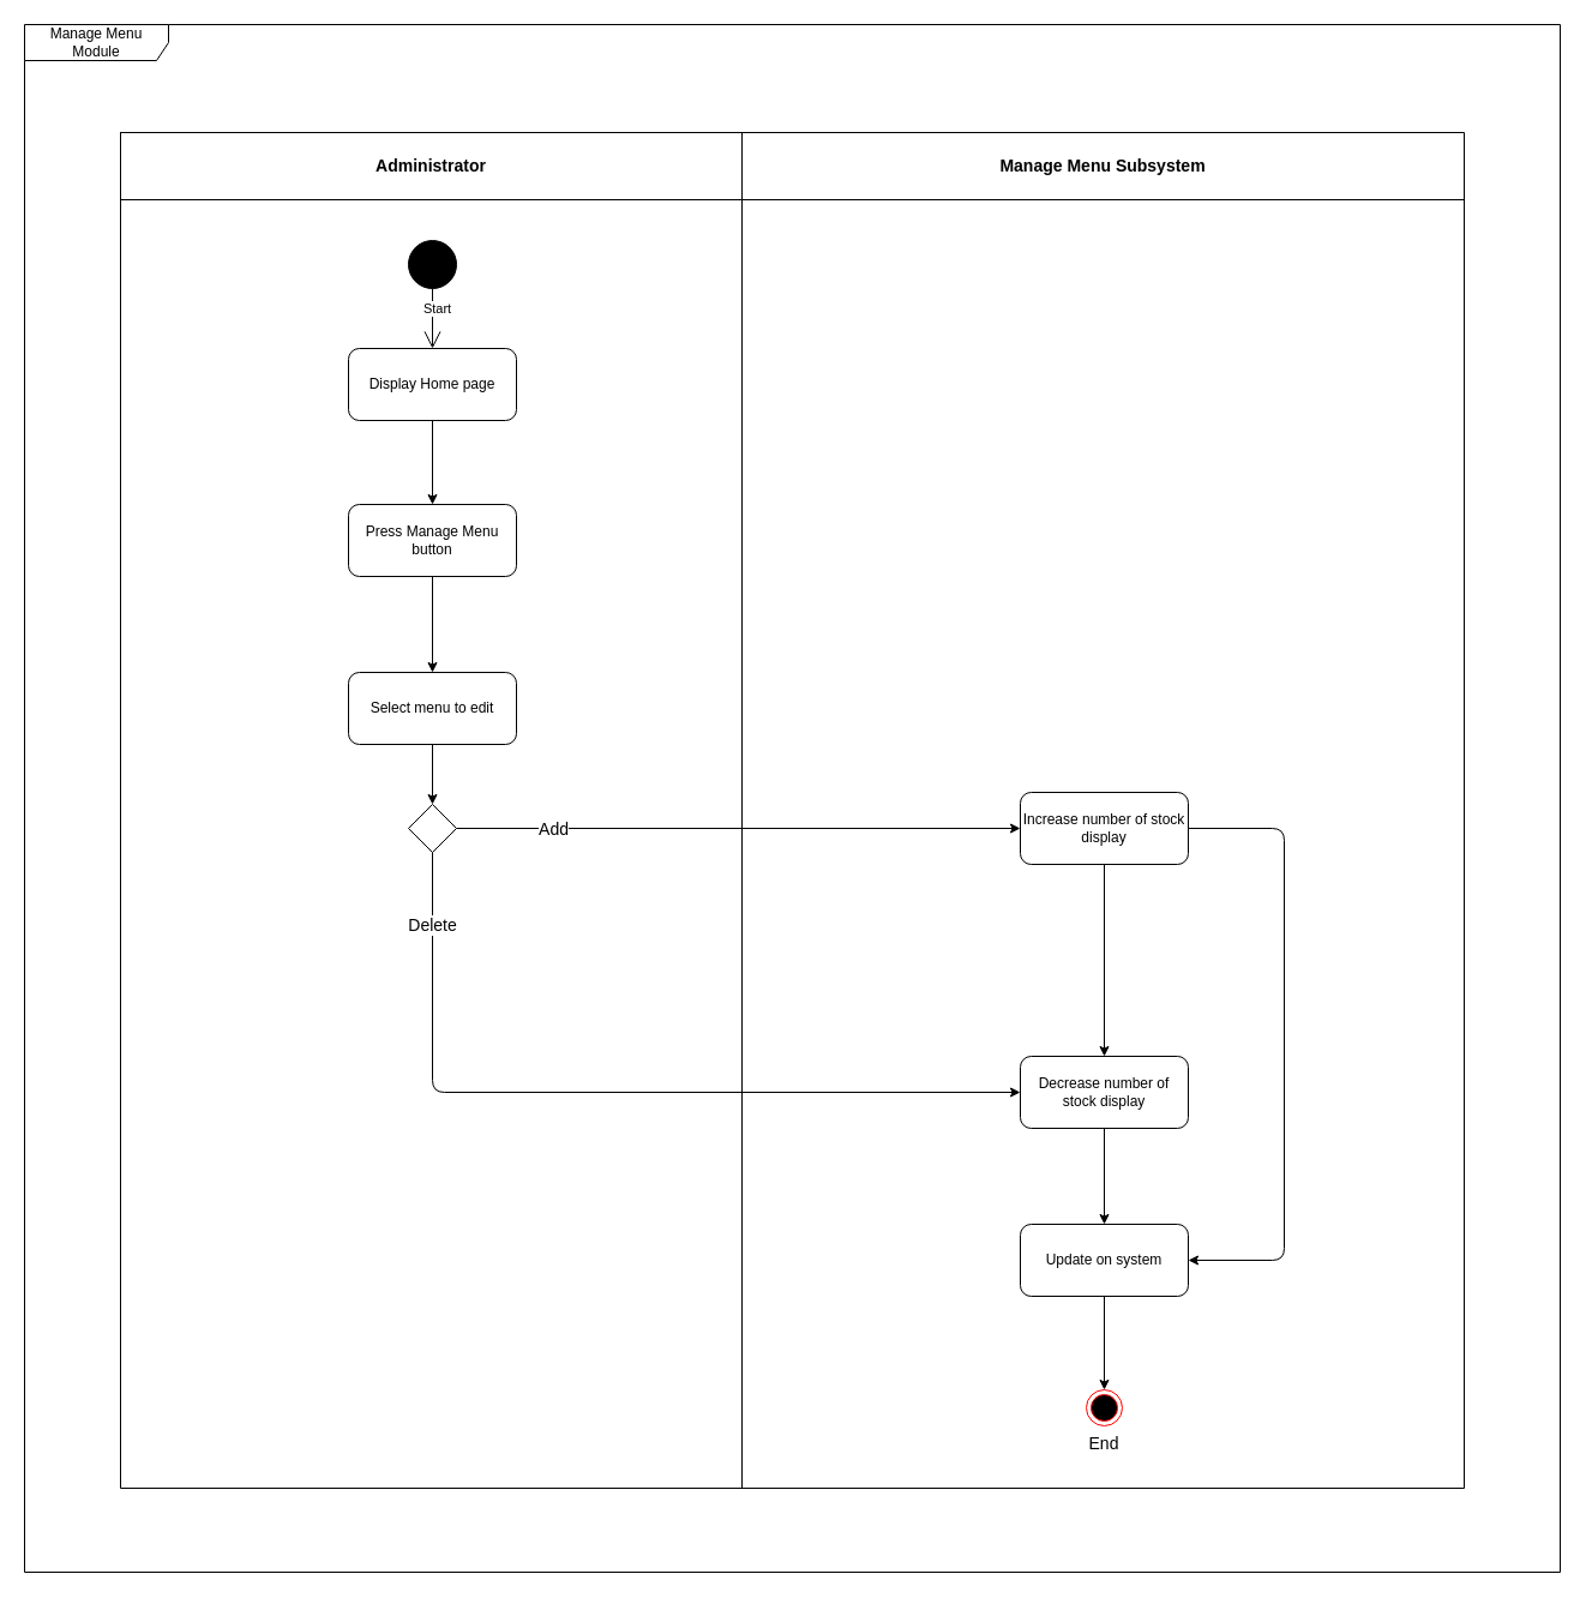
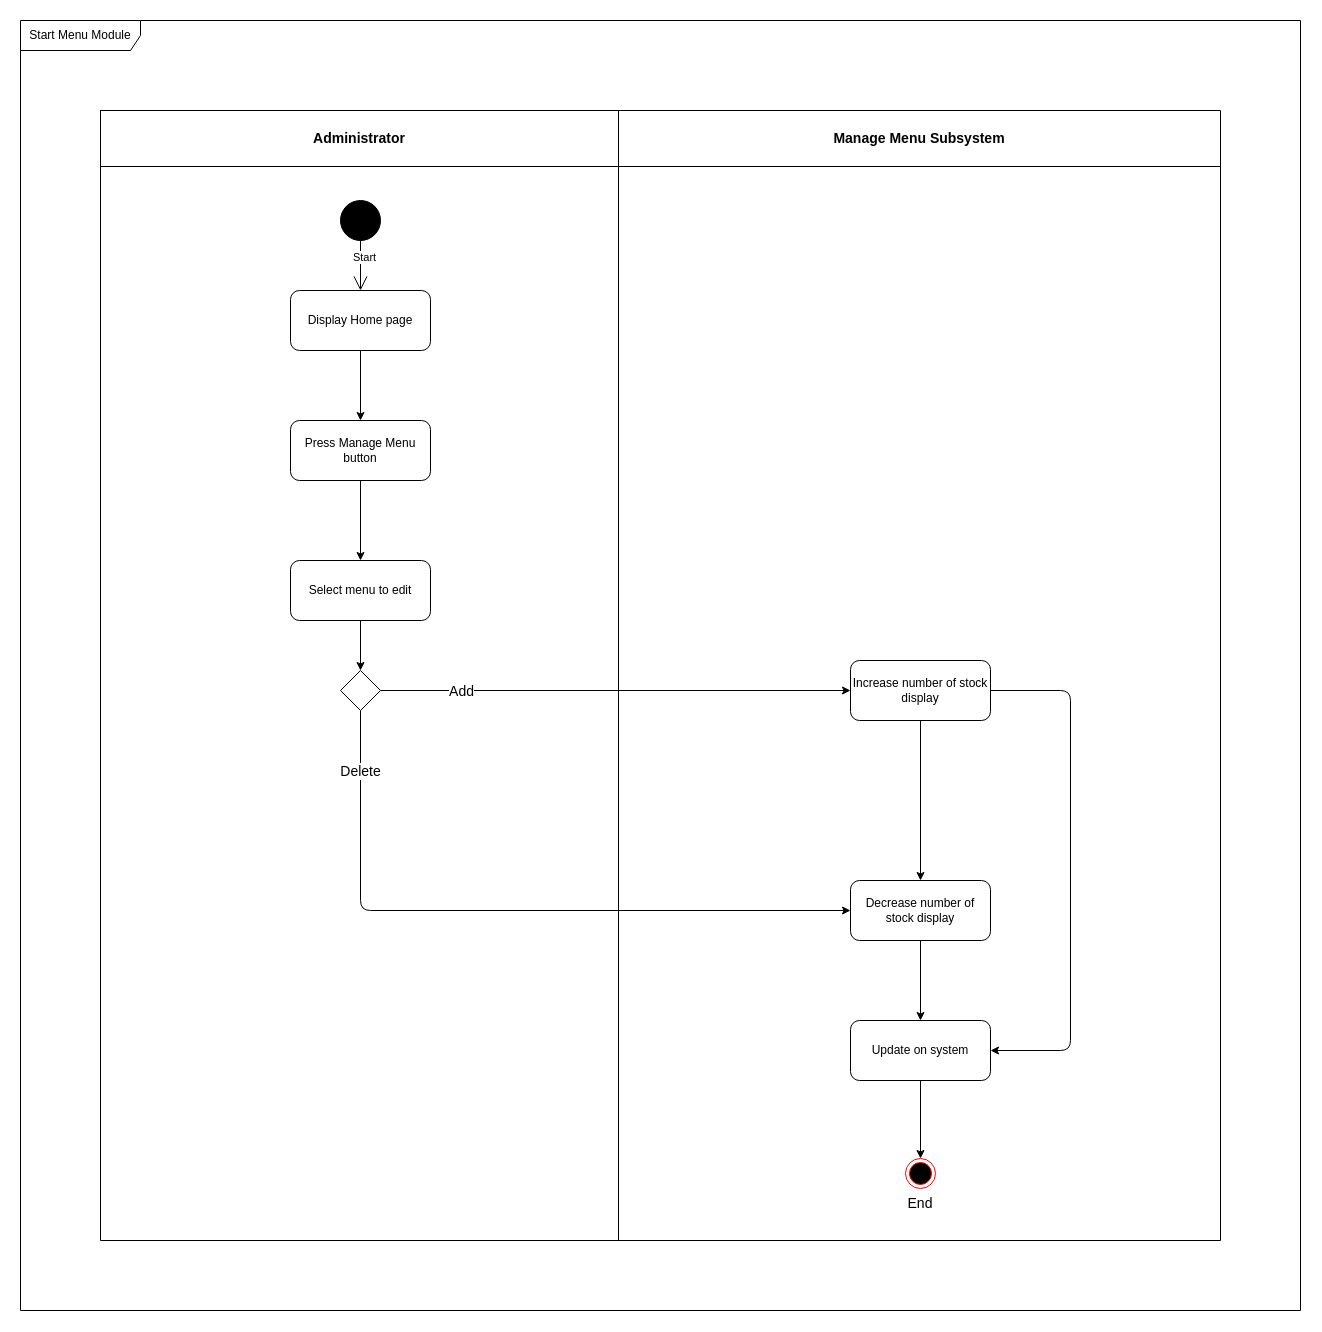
  <mxCell id="0" />
  <mxCell id="1" parent="0" />
  <mxCell id="2" value="" style="shape=table;startSize=0;container=1;collapsible=0;childLayout=tableLayout;" vertex="1" parent="1"><mxGeometry x="100" y="110" width="1120" height="1130" as="geometry" /></mxCell>
  <mxCell id="3" value="" style="shape=tableRow;horizontal=0;startSize=0;swimlaneHead=0;swimlaneBody=0;top=0;left=0;bottom=0;right=0;collapsible=0;dropTarget=0;fillColor=none;points=[[0,0.5],[1,0.5]];portConstraint=eastwest;" vertex="1" parent="2"><mxGeometry width="1120" height="56" as="geometry" /></mxCell>
  <mxCell id="4" value="&lt;font style=&quot;font-size: 14px;&quot;&gt;&lt;b&gt;Administrator&lt;/b&gt;&lt;/font&gt;" style="shape=partialRectangle;html=1;whiteSpace=wrap;connectable=0;overflow=hidden;fillColor=none;top=0;left=0;bottom=0;right=0;pointerEvents=1;" vertex="1" parent="3"><mxGeometry width="518" height="56" as="geometry"><mxRectangle width="518" height="56" as="alternateBounds" /></mxGeometry></mxCell>
  <mxCell id="5" value="&lt;font style=&quot;font-size: 14px;&quot;&gt;&lt;b&gt;Manage Menu Subsystem&lt;/b&gt;&lt;/font&gt;" style="shape=partialRectangle;html=1;whiteSpace=wrap;connectable=0;overflow=hidden;fillColor=none;top=0;left=0;bottom=0;right=0;pointerEvents=1;" vertex="1" parent="3"><mxGeometry x="518" width="602" height="56" as="geometry"><mxRectangle width="602" height="56" as="alternateBounds" /></mxGeometry></mxCell>
  <mxCell id="6" value="" style="shape=tableRow;horizontal=0;startSize=0;swimlaneHead=0;swimlaneBody=0;top=0;left=0;bottom=0;right=0;collapsible=0;dropTarget=0;fillColor=none;points=[[0,0.5],[1,0.5]];portConstraint=eastwest;" vertex="1" parent="2"><mxGeometry y="56" width="1120" height="1074" as="geometry" /></mxCell>
  <mxCell id="7" value="" style="shape=partialRectangle;html=1;whiteSpace=wrap;connectable=0;overflow=hidden;fillColor=none;top=0;left=0;bottom=0;right=0;pointerEvents=1;" vertex="1" parent="6"><mxGeometry width="518" height="1074" as="geometry"><mxRectangle width="518" height="1074" as="alternateBounds" /></mxGeometry></mxCell>
  <mxCell id="8" value="" style="shape=partialRectangle;html=1;whiteSpace=wrap;connectable=0;overflow=hidden;fillColor=none;top=0;left=0;bottom=0;right=0;pointerEvents=1;" vertex="1" parent="6"><mxGeometry x="518" width="602" height="1074" as="geometry"><mxRectangle width="602" height="1074" as="alternateBounds" /></mxGeometry></mxCell>
  <mxCell id="9" value="" style="shape=ellipse;html=1;fillColor=strokeColor;fontSize=18;fontColor=#ffffff;" vertex="1" parent="1"><mxGeometry x="340" y="200" width="40" height="40" as="geometry" /></mxCell>
  <mxCell id="10" value="" style="edgeStyle=elbowEdgeStyle;html=1;elbow=horizontal;align=right;verticalAlign=bottom;rounded=0;labelBackgroundColor=none;endArrow=open;endSize=12;exitX=0.5;exitY=1;exitDx=0;exitDy=0;" edge="1" parent="1" source="9"><mxGeometry relative="1" as="geometry"><mxPoint x="280" y="250" as="sourcePoint" /><mxPoint x="360.286" y="290" as="targetPoint" /></mxGeometry></mxCell>
  <mxCell id="11" value="Start" style="edgeLabel;html=1;align=center;verticalAlign=middle;resizable=0;points=[];" vertex="1" connectable="0" parent="10"><mxGeometry x="-0.383" y="3" relative="1" as="geometry"><mxPoint as="offset" /></mxGeometry></mxCell>
  <mxCell id="12" value="Ee" style="ellipse;html=1;shape=endState;fillColor=#000000;strokeColor=#ff0000;fontSize=14;" vertex="1" parent="1"><mxGeometry x="905" y="1158" width="30" height="30" as="geometry" /></mxCell>
  <mxCell id="13" value="End" style="text;html=1;strokeColor=none;fillColor=none;align=center;verticalAlign=middle;whiteSpace=wrap;rounded=0;fontSize=14;" vertex="1" parent="1"><mxGeometry x="890" y="1188" width="60" height="30" as="geometry" /></mxCell>
  <mxCell id="14" style="edgeStyle=none;html=1;entryX=0.5;entryY=0;entryDx=0;entryDy=0;" edge="1" parent="1" source="15" target="17"><mxGeometry relative="1" as="geometry" /></mxCell>
  <mxCell id="15" value="Display Home page" style="rounded=1;whiteSpace=wrap;html=1;" vertex="1" parent="1"><mxGeometry x="290" y="290" width="140" height="60" as="geometry" /></mxCell>
  <mxCell id="16" style="edgeStyle=none;html=1;" edge="1" parent="1" source="17" target="19"><mxGeometry relative="1" as="geometry" /></mxCell>
  <mxCell id="17" value="Press Manage Menu button" style="rounded=1;whiteSpace=wrap;html=1;" vertex="1" parent="1"><mxGeometry x="290" y="420" width="140" height="60" as="geometry" /></mxCell>
  <mxCell id="18" style="edgeStyle=none;html=1;" edge="1" parent="1" source="19" target="26"><mxGeometry relative="1" as="geometry" /></mxCell>
  <mxCell id="19" value="Select menu to edit" style="rounded=1;whiteSpace=wrap;html=1;" vertex="1" parent="1"><mxGeometry x="290" y="560" width="140" height="60" as="geometry" /></mxCell>
  <mxCell id="20" style="edgeStyle=none;html=1;fontSize=18;" edge="1" parent="1" source="21" target="12"><mxGeometry relative="1" as="geometry" /></mxCell>
  <mxCell id="21" value="Update on system" style="rounded=1;whiteSpace=wrap;html=1;" vertex="1" parent="1"><mxGeometry x="850" y="1020" width="140" height="60" as="geometry" /></mxCell>
  <mxCell id="22" style="edgeStyle=none;html=1;entryX=0;entryY=0.5;entryDx=0;entryDy=0;" edge="1" parent="1" source="26"><mxGeometry relative="1" as="geometry"><mxPoint x="850" y="690" as="targetPoint" /></mxGeometry></mxCell>
  <mxCell id="23" value="&lt;font style=&quot;font-size: 14px;&quot;&gt;Add&lt;/font&gt;" style="edgeLabel;html=1;align=center;verticalAlign=middle;resizable=0;points=[];" vertex="1" connectable="0" parent="22"><mxGeometry x="-0.374" y="3" relative="1" as="geometry"><mxPoint x="-67" y="3" as="offset" /></mxGeometry></mxCell>
  <mxCell id="24" style="edgeStyle=none;html=1;entryX=0;entryY=0.5;entryDx=0;entryDy=0;fontSize=14;" edge="1" parent="1" source="26" target="31"><mxGeometry relative="1" as="geometry"><Array as="points"><mxPoint x="360" y="910" /></Array></mxGeometry></mxCell>
  <mxCell id="25" value="&lt;font style=&quot;font-size: 14px;&quot;&gt;Delete&lt;/font&gt;" style="edgeLabel;html=1;align=center;verticalAlign=middle;resizable=0;points=[];fontSize=14;" vertex="1" connectable="0" parent="24"><mxGeometry x="0.226" y="4" relative="1" as="geometry"><mxPoint x="-224" y="-136" as="offset" /></mxGeometry></mxCell>
  <mxCell id="26" value="" style="shape=rhombus;html=1;labelPosition=right;align=left;verticalAlign=middle" vertex="1" parent="1"><mxGeometry x="340" y="670" width="40" height="40" as="geometry" /></mxCell>
  <mxCell id="27" style="edgeStyle=none;html=1;entryX=1;entryY=0.5;entryDx=0;entryDy=0;fontSize=18;exitX=1;exitY=0.5;exitDx=0;exitDy=0;" edge="1" parent="1" source="29" target="21"><mxGeometry relative="1" as="geometry"><Array as="points"><mxPoint x="1070" y="690" /><mxPoint x="1070" y="1050" /></Array></mxGeometry></mxCell>
  <mxCell id="28" style="edgeStyle=none;html=1;fontSize=18;" edge="1" parent="1" source="29" target="31"><mxGeometry relative="1" as="geometry" /></mxCell>
  <mxCell id="29" value="Increase number of stock display" style="rounded=1;whiteSpace=wrap;html=1;" vertex="1" parent="1"><mxGeometry x="850" y="660" width="140" height="60" as="geometry" /></mxCell>
  <mxCell id="30" style="edgeStyle=none;html=1;entryX=0.5;entryY=0;entryDx=0;entryDy=0;fontSize=18;" edge="1" parent="1" source="31" target="21"><mxGeometry relative="1" as="geometry" /></mxCell>
  <mxCell id="31" value="Decrease number of stock display" style="rounded=1;whiteSpace=wrap;html=1;" vertex="1" parent="1"><mxGeometry x="850" y="880" width="140" height="60" as="geometry" /></mxCell>
- <mxCell id="32" value="Manage Menu Module" style="shape=umlFrame;whiteSpace=wrap;html=1;width=120;height=30;" vertex="1" parent="1"><mxGeometry x="20" y="20" width="1280" height="1290" as="geometry" /></mxCell>
+ <mxCell id="32" value="Start Menu Module" style="shape=umlFrame;whiteSpace=wrap;html=1;width=120;height=30;" vertex="1" parent="1"><mxGeometry x="20" y="20" width="1280" height="1290" as="geometry" /></mxCell>
